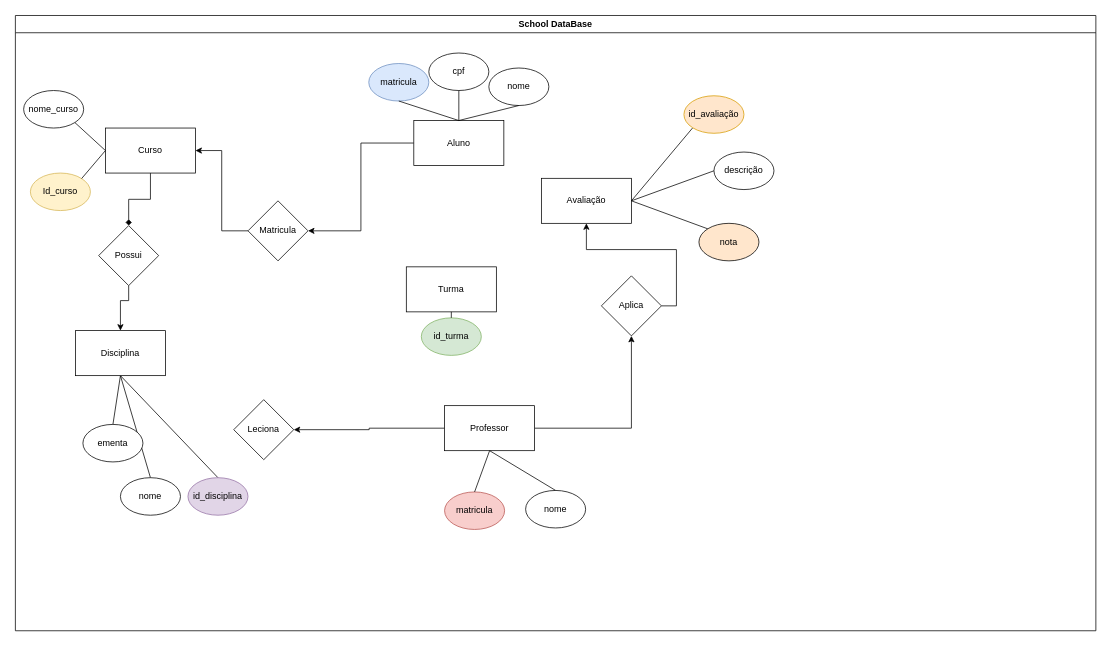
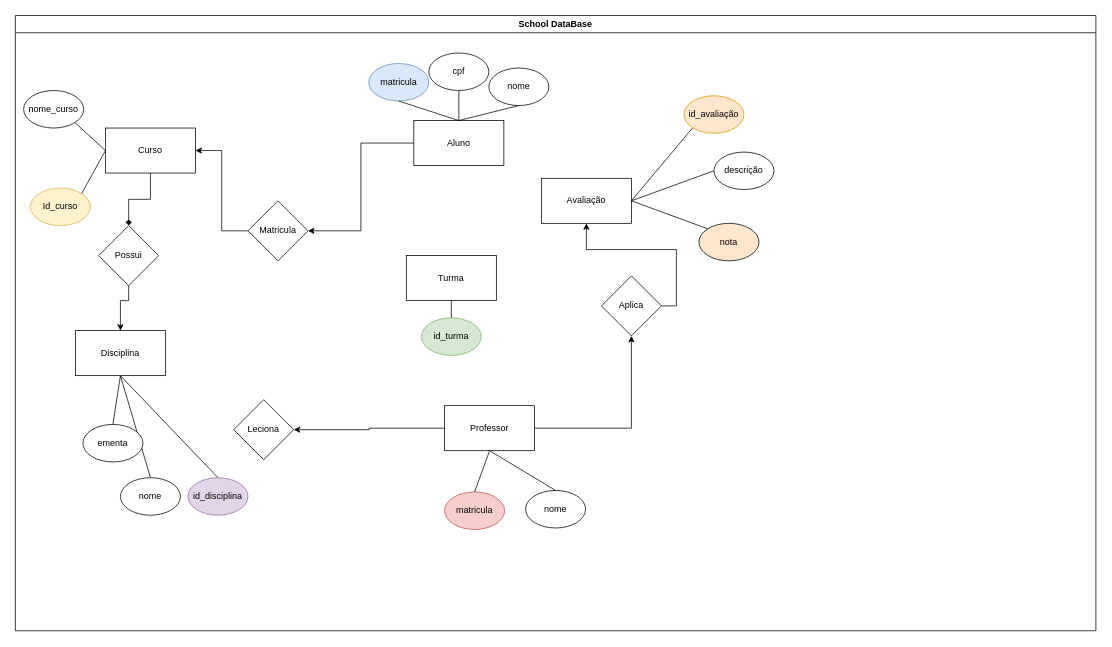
  <mxCell id="0" />
  <mxCell id="1" parent="0" />
  <mxCell id="2" value="School DataBase" style="swimlane;whiteSpace=wrap" parent="1" vertex="1"><mxGeometry x="20" width="1440" height="820" as="geometry" y="20" /></mxCell>
  <mxCell id="3" style="edgeStyle=orthogonalEdgeStyle;rounded=0;orthogonalLoop=1;jettySize=auto;html=1;exitX=0.5;exitY=1;exitDx=0;exitDy=0;entryX=0.5;entryY=0;entryDx=0;entryDy=0;endArrow=diamond;" edge="1" parent="2" source="4" target="47"><mxGeometry relative="1" as="geometry" /></mxCell>
  <mxCell id="4" value="Curso" style="rounded=0;whiteSpace=wrap;html=1;" vertex="1" parent="2"><mxGeometry x="120" y="150" width="120" height="60" as="geometry" /></mxCell>
  <mxCell id="5" style="edgeStyle=orthogonalEdgeStyle;rounded=0;orthogonalLoop=1;jettySize=auto;html=1;entryX=1;entryY=0.5;entryDx=0;entryDy=0;exitX=0;exitY=0.5;exitDx=0;exitDy=0;" edge="1" parent="2" source="6" target="37"><mxGeometry relative="1" as="geometry"><mxPoint x="411.0" y="314" as="targetPoint" /><mxPoint x="500" y="240.0" as="sourcePoint" /></mxGeometry></mxCell>
  <mxCell id="6" value="Aluno" style="rounded=0;whiteSpace=wrap;html=1;" vertex="1" parent="2"><mxGeometry x="531" y="140" width="120" height="60" as="geometry" /></mxCell>
  <mxCell id="7" value="Avaliação" style="rounded=0;whiteSpace=wrap;html=1;" vertex="1" parent="2"><mxGeometry x="701" y="217" width="120" height="60" as="geometry" /></mxCell>
- <mxCell id="8" value="Turma" style="rounded=0;whiteSpace=wrap;html=1;" vertex="1" parent="2"><mxGeometry x="521" y="335" width="120" height="60" as="geometry" /></mxCell>
+ <mxCell id="8" value="Turma" style="rounded=0;whiteSpace=wrap;html=1;" vertex="1" parent="2"><mxGeometry x="521" y="320" width="120" height="60" as="geometry" /></mxCell>
  <mxCell id="9" value="" style="edgeStyle=orthogonalEdgeStyle;rounded=0;orthogonalLoop=1;jettySize=auto;html=1;" edge="1" parent="2" source="11" target="44"><mxGeometry relative="1" as="geometry" /></mxCell>
  <mxCell id="10" value="" style="edgeStyle=orthogonalEdgeStyle;rounded=0;orthogonalLoop=1;jettySize=auto;html=1;" edge="1" parent="2" source="11" target="45"><mxGeometry relative="1" as="geometry" /></mxCell>
  <mxCell id="11" value="Professor" style="rounded=0;whiteSpace=wrap;html=1;" vertex="1" parent="2"><mxGeometry x="572" y="520" width="120" height="60" as="geometry" /></mxCell>
- <mxCell id="12" value="Id_curso" style="ellipse;whiteSpace=wrap;html=1;fillColor=#fff2cc;strokeColor=#d6b656;" vertex="1" parent="2"><mxGeometry x="20" y="210" width="80" height="50" as="geometry" /></mxCell>
+ <mxCell id="12" value="Id_curso" style="ellipse;whiteSpace=wrap;html=1;fillColor=#fff2cc;strokeColor=#d6b656;" vertex="1" parent="2"><mxGeometry x="20" y="230" width="80" height="50" as="geometry" /></mxCell>
  <mxCell id="13" value="nome_curso" style="ellipse;whiteSpace=wrap;html=1;" vertex="1" parent="2"><mxGeometry x="11" y="100" width="80" height="50" as="geometry" /></mxCell>
  <mxCell id="14" value="matricula" style="ellipse;whiteSpace=wrap;html=1;fillColor=#dae8fc;strokeColor=#6c8ebf;" vertex="1" parent="2"><mxGeometry x="471" y="64" width="80" height="50" as="geometry" /></mxCell>
  <mxCell id="15" value="nome" style="ellipse;whiteSpace=wrap;html=1;" vertex="1" parent="2"><mxGeometry x="631" y="70" width="80" height="50" as="geometry" /></mxCell>
  <mxCell id="16" value="cpf" style="ellipse;whiteSpace=wrap;html=1;" vertex="1" parent="2"><mxGeometry x="551" y="50" width="80" height="50" as="geometry" /></mxCell>
  <mxCell id="17" value="nota" style="ellipse;whiteSpace=wrap;html=1;fillColor=#ffe6cc;" vertex="1" parent="2"><mxGeometry x="911" y="277" width="80" height="50" as="geometry" /></mxCell>
  <mxCell id="18" value="descrição" style="ellipse;whiteSpace=wrap;html=1;" vertex="1" parent="2"><mxGeometry x="931" y="182" width="80" height="50" as="geometry" /></mxCell>
  <mxCell id="19" value="id_turma" style="ellipse;whiteSpace=wrap;html=1;fillColor=#d5e8d4;strokeColor=#82b366;" vertex="1" parent="2"><mxGeometry x="541" y="403" width="80" height="50" as="geometry" /></mxCell>
  <mxCell id="20" value="matricula" style="ellipse;whiteSpace=wrap;html=1;fillColor=#f8cecc;strokeColor=#b85450;" vertex="1" parent="2"><mxGeometry x="572" y="635" width="80" height="50" as="geometry" /></mxCell>
  <mxCell id="21" value="nome" style="ellipse;whiteSpace=wrap;html=1;" vertex="1" parent="2"><mxGeometry x="680" y="633" width="80" height="50" as="geometry" /></mxCell>
  <mxCell id="22" value="" style="endArrow=none;html=1;rounded=0;exitX=1;exitY=0;exitDx=0;exitDy=0;entryX=0;entryY=0.5;entryDx=0;entryDy=0;" edge="1" parent="2" source="12" target="4"><mxGeometry width="50" height="50" relative="1" as="geometry"><mxPoint x="70" y="260" as="sourcePoint" /><mxPoint x="120" y="210" as="targetPoint" /></mxGeometry></mxCell>
  <mxCell id="23" value="" style="endArrow=none;html=1;rounded=0;entryX=0;entryY=0.5;entryDx=0;entryDy=0;exitX=1;exitY=1;exitDx=0;exitDy=0;" edge="1" parent="2" source="13" target="4"><mxGeometry width="50" height="50" relative="1" as="geometry"><mxPoint x="100" y="150" as="sourcePoint" /><mxPoint x="150" y="100" as="targetPoint" /></mxGeometry></mxCell>
  <mxCell id="24" value="" style="endArrow=none;html=1;rounded=0;entryX=0.5;entryY=0;entryDx=0;entryDy=0;exitX=0.5;exitY=1;exitDx=0;exitDy=0;" edge="1" parent="2" source="16" target="6"><mxGeometry width="50" height="50" relative="1" as="geometry"><mxPoint x="450" y="130" as="sourcePoint" /><mxPoint x="410" y="210" as="targetPoint" /></mxGeometry></mxCell>
  <mxCell id="25" value="" style="endArrow=none;html=1;rounded=0;entryX=0.5;entryY=1;entryDx=0;entryDy=0;exitX=0.5;exitY=0;exitDx=0;exitDy=0;" edge="1" parent="2" source="6" target="15"><mxGeometry width="50" height="50" relative="1" as="geometry"><mxPoint x="420" y="150" as="sourcePoint" /><mxPoint x="470" y="100" as="targetPoint" /></mxGeometry></mxCell>
  <mxCell id="26" value="" style="endArrow=none;html=1;rounded=0;exitX=0.5;exitY=0;exitDx=0;exitDy=0;entryX=0.5;entryY=1;entryDx=0;entryDy=0;" edge="1" parent="2" source="6" target="14"><mxGeometry width="50" height="50" relative="1" as="geometry"><mxPoint x="340" y="150" as="sourcePoint" /><mxPoint x="390" y="100" as="targetPoint" /></mxGeometry></mxCell>
  <mxCell id="27" value="" style="endArrow=none;html=1;rounded=0;entryX=1;entryY=0.5;entryDx=0;entryDy=0;exitX=0;exitY=0.5;exitDx=0;exitDy=0;" edge="1" parent="2" source="18" target="7"><mxGeometry width="50" height="50" relative="1" as="geometry"><mxPoint x="580" y="220" as="sourcePoint" /><mxPoint x="610" y="190" as="targetPoint" /></mxGeometry></mxCell>
  <mxCell id="28" value="" style="endArrow=none;html=1;rounded=0;exitX=0;exitY=0;exitDx=0;exitDy=0;entryX=1;entryY=0.5;entryDx=0;entryDy=0;" edge="1" parent="2" source="17" target="7"><mxGeometry width="50" height="50" relative="1" as="geometry"><mxPoint x="570" y="360" as="sourcePoint" /><mxPoint x="620" y="310" as="targetPoint" /></mxGeometry></mxCell>
  <mxCell id="29" value="" style="endArrow=none;html=1;rounded=0;exitX=1;exitY=0.5;exitDx=0;exitDy=0;entryX=0;entryY=1;entryDx=0;entryDy=0;" edge="1" parent="2" source="7" target="38"><mxGeometry width="50" height="50" relative="1" as="geometry"><mxPoint x="650" y="120" as="sourcePoint" /><mxPoint x="700" y="70" as="targetPoint" /></mxGeometry></mxCell>
  <mxCell id="30" value="" style="endArrow=none;html=1;rounded=0;entryX=0.5;entryY=1;entryDx=0;entryDy=0;exitX=0.5;exitY=0;exitDx=0;exitDy=0;" edge="1" parent="2" source="19" target="8"><mxGeometry width="50" height="50" relative="1" as="geometry"><mxPoint x="1030" y="230" as="sourcePoint" /><mxPoint x="1030" y="180" as="targetPoint" /></mxGeometry></mxCell>
  <mxCell id="31" value="" style="endArrow=none;html=1;rounded=0;entryX=0.5;entryY=0;entryDx=0;entryDy=0;exitX=0.5;exitY=1;exitDx=0;exitDy=0;" edge="1" parent="2" source="11" target="21"><mxGeometry width="50" height="50" relative="1" as="geometry"><mxPoint x="211" y="620" as="sourcePoint" /><mxPoint x="261" y="570" as="targetPoint" /></mxGeometry></mxCell>
  <mxCell id="32" value="" style="endArrow=none;html=1;rounded=0;entryX=0.5;entryY=0;entryDx=0;entryDy=0;exitX=0.5;exitY=1;exitDx=0;exitDy=0;" edge="1" parent="2" source="11" target="20"><mxGeometry width="50" height="50" relative="1" as="geometry"><mxPoint x="221" y="500" as="sourcePoint" /><mxPoint x="271" y="450" as="targetPoint" /></mxGeometry></mxCell>
  <mxCell id="33" value="" style="endArrow=none;html=1;rounded=0;entryX=0.5;entryY=0;entryDx=0;entryDy=0;exitX=0.5;exitY=1;exitDx=0;exitDy=0;" edge="1" parent="2" source="39" target="40"><mxGeometry width="50" height="50" relative="1" as="geometry"><mxPoint x="591" y="380" as="sourcePoint" /><mxPoint x="131" y="668" as="targetPoint" /></mxGeometry></mxCell>
  <mxCell id="34" value="" style="endArrow=none;html=1;rounded=0;exitX=0.5;exitY=1;exitDx=0;exitDy=0;entryX=0.5;entryY=0;entryDx=0;entryDy=0;" edge="1" parent="2" source="39" target="42"><mxGeometry width="50" height="50" relative="1" as="geometry"><mxPoint x="721" y="190" as="sourcePoint" /><mxPoint x="771" y="140" as="targetPoint" /></mxGeometry></mxCell>
  <mxCell id="35" value="" style="endArrow=none;html=1;rounded=0;entryX=0.5;entryY=0;entryDx=0;entryDy=0;exitX=0.5;exitY=1;exitDx=0;exitDy=0;" edge="1" parent="2" source="39" target="41"><mxGeometry width="50" height="50" relative="1" as="geometry"><mxPoint x="561" y="340" as="sourcePoint" /><mxPoint x="611" y="290" as="targetPoint" /></mxGeometry></mxCell>
  <mxCell id="36" style="edgeStyle=orthogonalEdgeStyle;rounded=0;orthogonalLoop=1;jettySize=auto;html=1;exitX=0;exitY=0.5;exitDx=0;exitDy=0;entryX=1;entryY=0.5;entryDx=0;entryDy=0;" edge="1" parent="2" source="37" target="4"><mxGeometry relative="1" as="geometry" /></mxCell>
  <mxCell id="37" value="Matricula" style="rhombus;whiteSpace=wrap;html=1;" vertex="1" parent="2"><mxGeometry x="310" y="247" width="80" height="80" as="geometry" /></mxCell>
  <mxCell id="38" value="id_avaliação" style="ellipse;whiteSpace=wrap;html=1;fillColor=#ffe6cc;strokeColor=#d79b00;" vertex="1" parent="2"><mxGeometry x="891" y="107" width="80" height="50" as="geometry" /></mxCell>
  <mxCell id="39" value="Disciplina" style="rounded=0;whiteSpace=wrap;html=1;" vertex="1" parent="2"><mxGeometry x="80" y="420" width="120" height="60" as="geometry" /></mxCell>
  <mxCell id="40" value="ementa" style="ellipse;whiteSpace=wrap;html=1;" vertex="1" parent="2"><mxGeometry x="90" y="545" width="80" height="50" as="geometry" /></mxCell>
  <mxCell id="41" value="nome" style="ellipse;whiteSpace=wrap;html=1;" vertex="1" parent="2"><mxGeometry x="140" y="616" width="80" height="50" as="geometry" /></mxCell>
  <mxCell id="42" value="id_disciplina" style="ellipse;whiteSpace=wrap;html=1;fillColor=#e1d5e7;strokeColor=#9673a6;" vertex="1" parent="2"><mxGeometry x="230" y="616" width="80" height="50" as="geometry" /></mxCell>
  <mxCell id="43" style="edgeStyle=orthogonalEdgeStyle;rounded=0;orthogonalLoop=1;jettySize=auto;html=1;exitX=1;exitY=0.5;exitDx=0;exitDy=0;entryX=0.5;entryY=1;entryDx=0;entryDy=0;" edge="1" parent="2" source="44" target="7"><mxGeometry relative="1" as="geometry" /></mxCell>
  <mxCell id="44" value="Aplica" style="rhombus;whiteSpace=wrap;html=1;rounded=0;" vertex="1" parent="2"><mxGeometry x="781" y="347" width="80" height="80" as="geometry" /></mxCell>
  <mxCell id="45" value="Leciona" style="rhombus;whiteSpace=wrap;html=1;rounded=0;" vertex="1" parent="2"><mxGeometry x="291" y="512" width="80" height="80" as="geometry" /></mxCell>
  <mxCell id="46" style="edgeStyle=orthogonalEdgeStyle;rounded=0;orthogonalLoop=1;jettySize=auto;html=1;exitX=0.5;exitY=1;exitDx=0;exitDy=0;entryX=0.5;entryY=0;entryDx=0;entryDy=0;" edge="1" parent="2" source="47" target="39"><mxGeometry relative="1" as="geometry"><Array as="points"><mxPoint x="151" y="380" /><mxPoint x="140" y="380" /></Array></mxGeometry></mxCell>
  <mxCell id="47" value="Possui" style="rhombus;whiteSpace=wrap;html=1;rounded=0;" vertex="1" parent="2"><mxGeometry x="111" y="280" width="80" height="80" as="geometry" /></mxCell>
